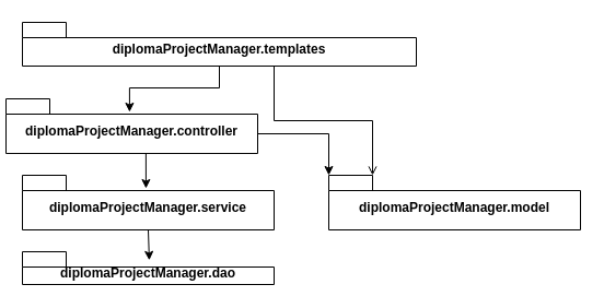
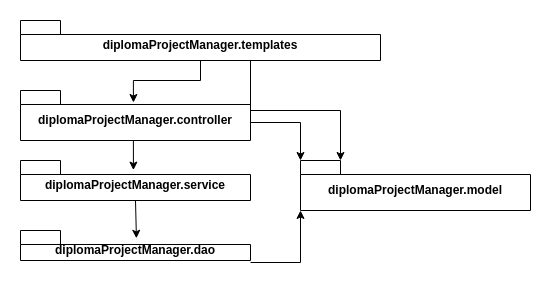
  <mxCell id="0" />
  <mxCell id="1" parent="0" />
  <mxCell id="2" style="edgeStyle=orthogonalEdgeStyle;rounded=0;orthogonalLoop=1;jettySize=auto;html=1;exitX=0.5;exitY=1;exitDx=0;exitDy=0;exitPerimeter=0;entryX=0.491;entryY=0.24;entryDx=0;entryDy=0;entryPerimeter=0;" edge="1" parent="1" source="4" target="6"><mxGeometry relative="1" as="geometry" /></mxCell>
  <mxCell id="3" style="edgeStyle=orthogonalEdgeStyle;rounded=0;orthogonalLoop=1;jettySize=auto;html=1;exitX=0;exitY=0;exitDx=230;exitDy=32;exitPerimeter=0;entryX=0;entryY=0;entryDx=0;entryDy=0;entryPerimeter=0;" edge="1" parent="1" source="4" target="9"><mxGeometry relative="1" as="geometry" /></mxCell>
- <mxCell id="4" value="&lt;div&gt;diplomaProjectManager.controller&lt;/div&gt;" style="shape=folder;fontStyle=1;spacingTop=10;tabWidth=40;tabHeight=14;tabPosition=left;html=1;whiteSpace=wrap;" vertex="1" parent="1"><mxGeometry x="5" y="90" width="230" height="50" as="geometry" /></mxCell>
+ <mxCell id="4" value="&lt;div&gt;diplomaProjectManager.controller&lt;/div&gt;" style="shape=folder;fontStyle=1;spacingTop=10;tabWidth=40;tabHeight=14;tabPosition=left;html=1;whiteSpace=wrap;" vertex="1" parent="1"><mxGeometry x="20" y="90" width="230" height="50" as="geometry" /></mxCell>
  <mxCell id="5" style="edgeStyle=orthogonalEdgeStyle;rounded=0;orthogonalLoop=1;jettySize=auto;html=1;exitX=0.5;exitY=1;exitDx=0;exitDy=0;exitPerimeter=0;entryX=0.504;entryY=0.26;entryDx=0;entryDy=0;entryPerimeter=0;" edge="1" parent="1" source="6" target="8"><mxGeometry relative="1" as="geometry" /></mxCell>
- <mxCell id="6" value="&lt;div&gt;diplomaProjectManager.service&lt;/div&gt;" style="shape=folder;fontStyle=1;spacingTop=10;tabWidth=40;tabHeight=14;tabPosition=left;html=1;whiteSpace=wrap;" vertex="1" parent="1"><mxGeometry x="20" y="160" width="230" height="50" as="geometry" /></mxCell>
+ <mxCell id="6" value="&lt;div&gt;diplomaProjectManager.service&lt;/div&gt;" style="shape=folder;fontStyle=1;spacingTop=10;tabWidth=40;tabHeight=14;tabPosition=left;html=1;whiteSpace=wrap;" vertex="1" parent="1"><mxGeometry x="20" y="160" width="230" height="40" as="geometry" /></mxCell>
+ <mxCell id="7" style="edgeStyle=orthogonalEdgeStyle;rounded=0;orthogonalLoop=1;jettySize=auto;html=1;exitX=0;exitY=0;exitDx=230;exitDy=32;exitPerimeter=0;entryX=0;entryY=0;entryDx=0;entryDy=50;entryPerimeter=0;" edge="1" parent="1" source="8" target="9"><mxGeometry relative="1" as="geometry" /></mxCell>
  <mxCell id="8" value="&lt;div&gt;diplomaProjectManager.dao&lt;/div&gt;" style="shape=folder;fontStyle=1;spacingTop=10;tabWidth=40;tabHeight=14;tabPosition=left;html=1;whiteSpace=wrap;" vertex="1" parent="1"><mxGeometry x="20" y="230" width="230" height="30" as="geometry" /></mxCell>
  <mxCell id="9" value="&lt;div&gt;diplomaProjectManager.model&lt;/div&gt;" style="shape=folder;fontStyle=1;spacingTop=10;tabWidth=40;tabHeight=14;tabPosition=left;html=1;whiteSpace=wrap;" vertex="1" parent="1"><mxGeometry x="300" y="160" width="230" height="50" as="geometry" /></mxCell>
  <mxCell id="10" style="edgeStyle=orthogonalEdgeStyle;rounded=0;orthogonalLoop=1;jettySize=auto;html=1;exitX=0.5;exitY=1;exitDx=0;exitDy=0;exitPerimeter=0;entryX=0.491;entryY=0.24;entryDx=0;entryDy=0;entryPerimeter=0;" edge="1" parent="1" source="12" target="4"><mxGeometry relative="1" as="geometry" /></mxCell>
- <mxCell id="11" style="edgeStyle=orthogonalEdgeStyle;rounded=0;orthogonalLoop=1;jettySize=auto;html=1;exitX=0;exitY=0;exitDx=230;exitDy=32;exitPerimeter=0;entryX=0;entryY=0;entryDx=40;entryDy=0;entryPerimeter=0;endArrow=open;" edge="1" parent="1" source="12" target="9"><mxGeometry relative="1" as="geometry" /></mxCell>
+ <mxCell id="11" style="edgeStyle=orthogonalEdgeStyle;rounded=0;orthogonalLoop=1;jettySize=auto;html=1;exitX=0;exitY=0;exitDx=230;exitDy=32;exitPerimeter=0;entryX=0;entryY=0;entryDx=40;entryDy=0;entryPerimeter=0;" edge="1" parent="1" source="12" target="9"><mxGeometry relative="1" as="geometry" /></mxCell>
  <mxCell id="12" value="&lt;div&gt;diplomaProjectManager.templates&lt;/div&gt;" style="shape=folder;fontStyle=1;spacingTop=10;tabWidth=40;tabHeight=14;tabPosition=left;html=1;whiteSpace=wrap;" vertex="1" parent="1"><mxGeometry x="20" y="20" width="360" height="40" as="geometry" /></mxCell>
